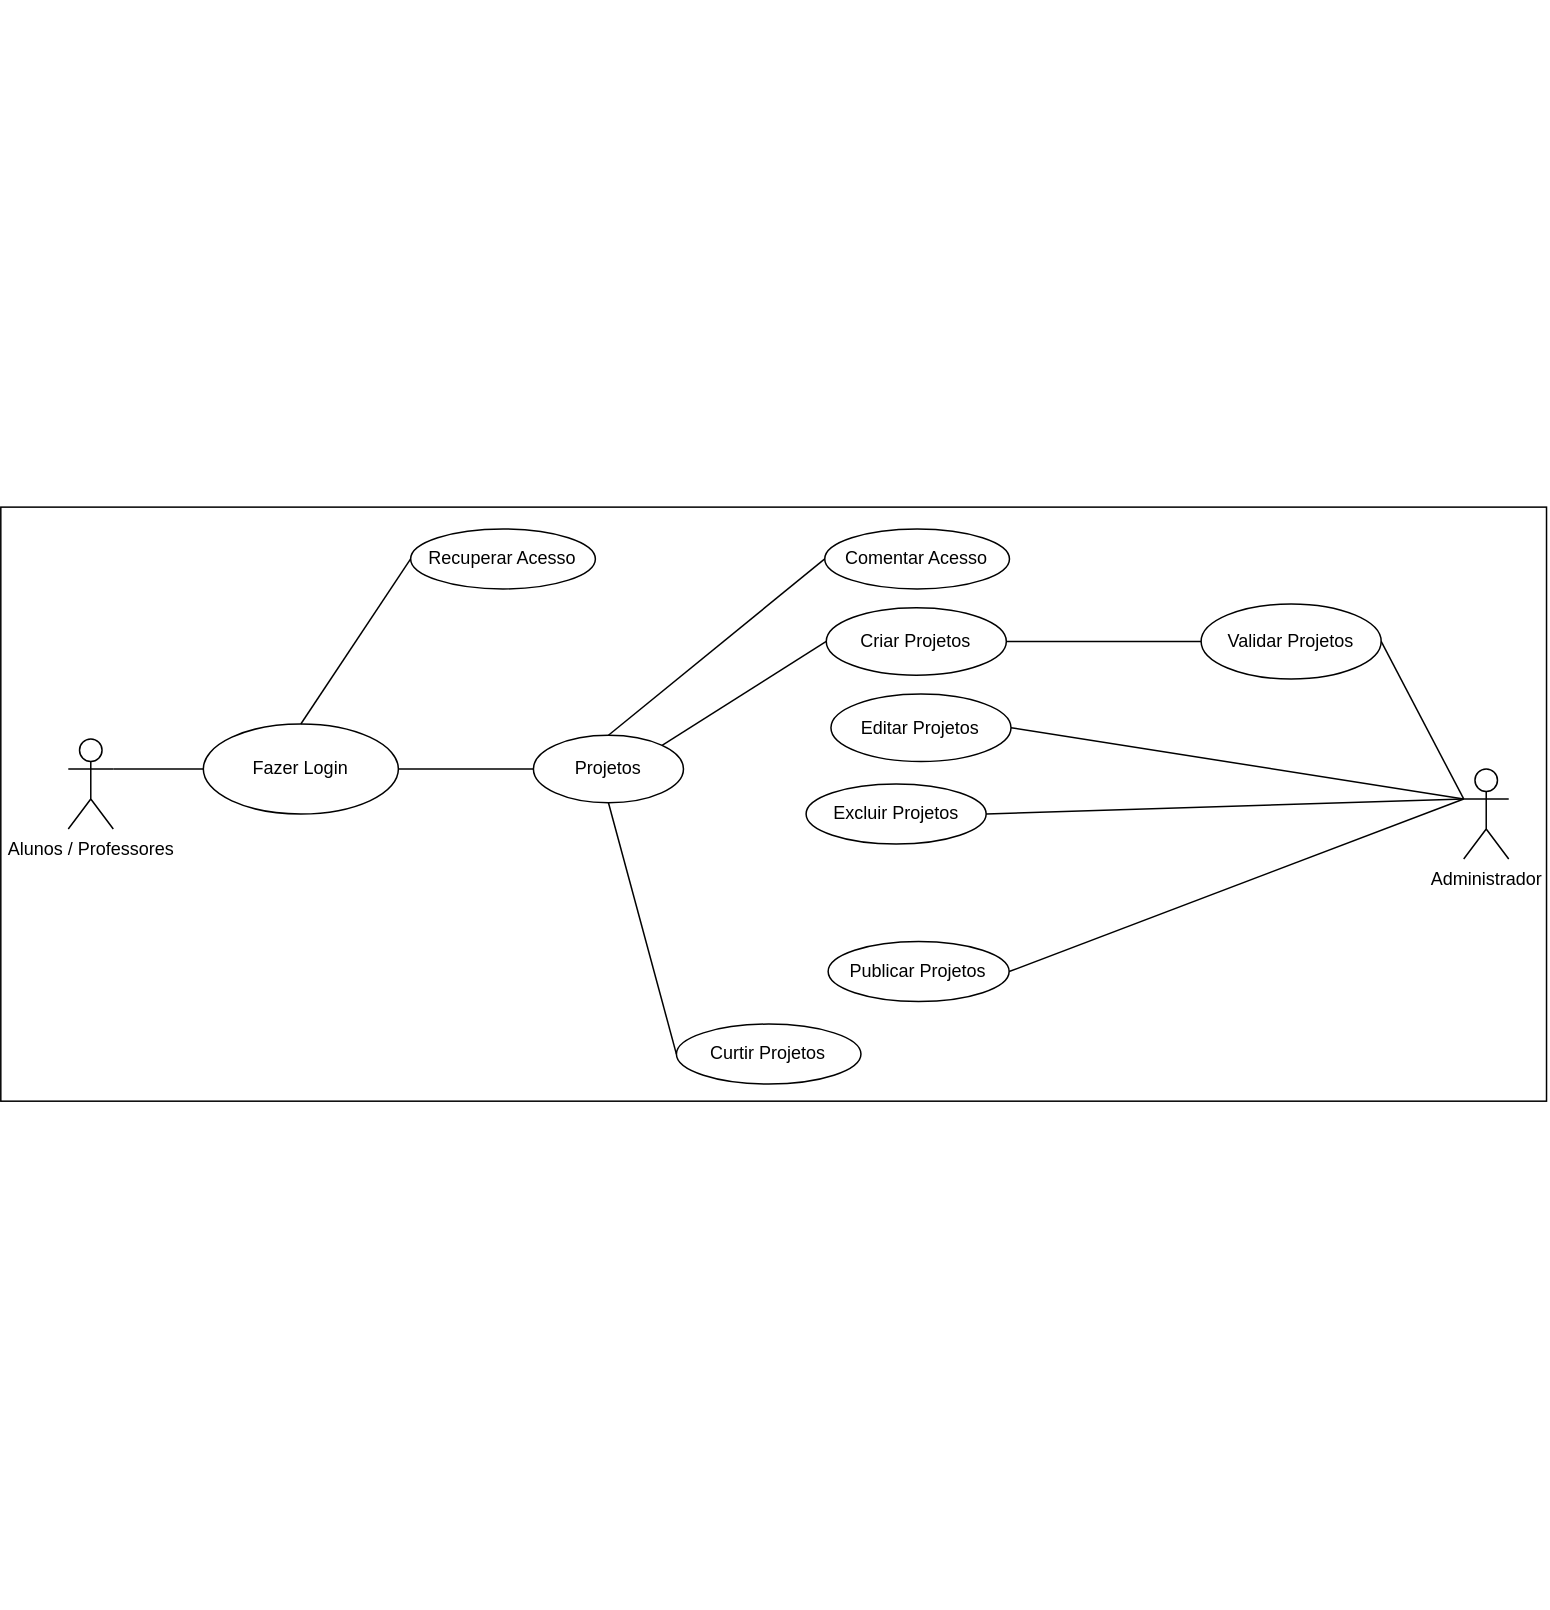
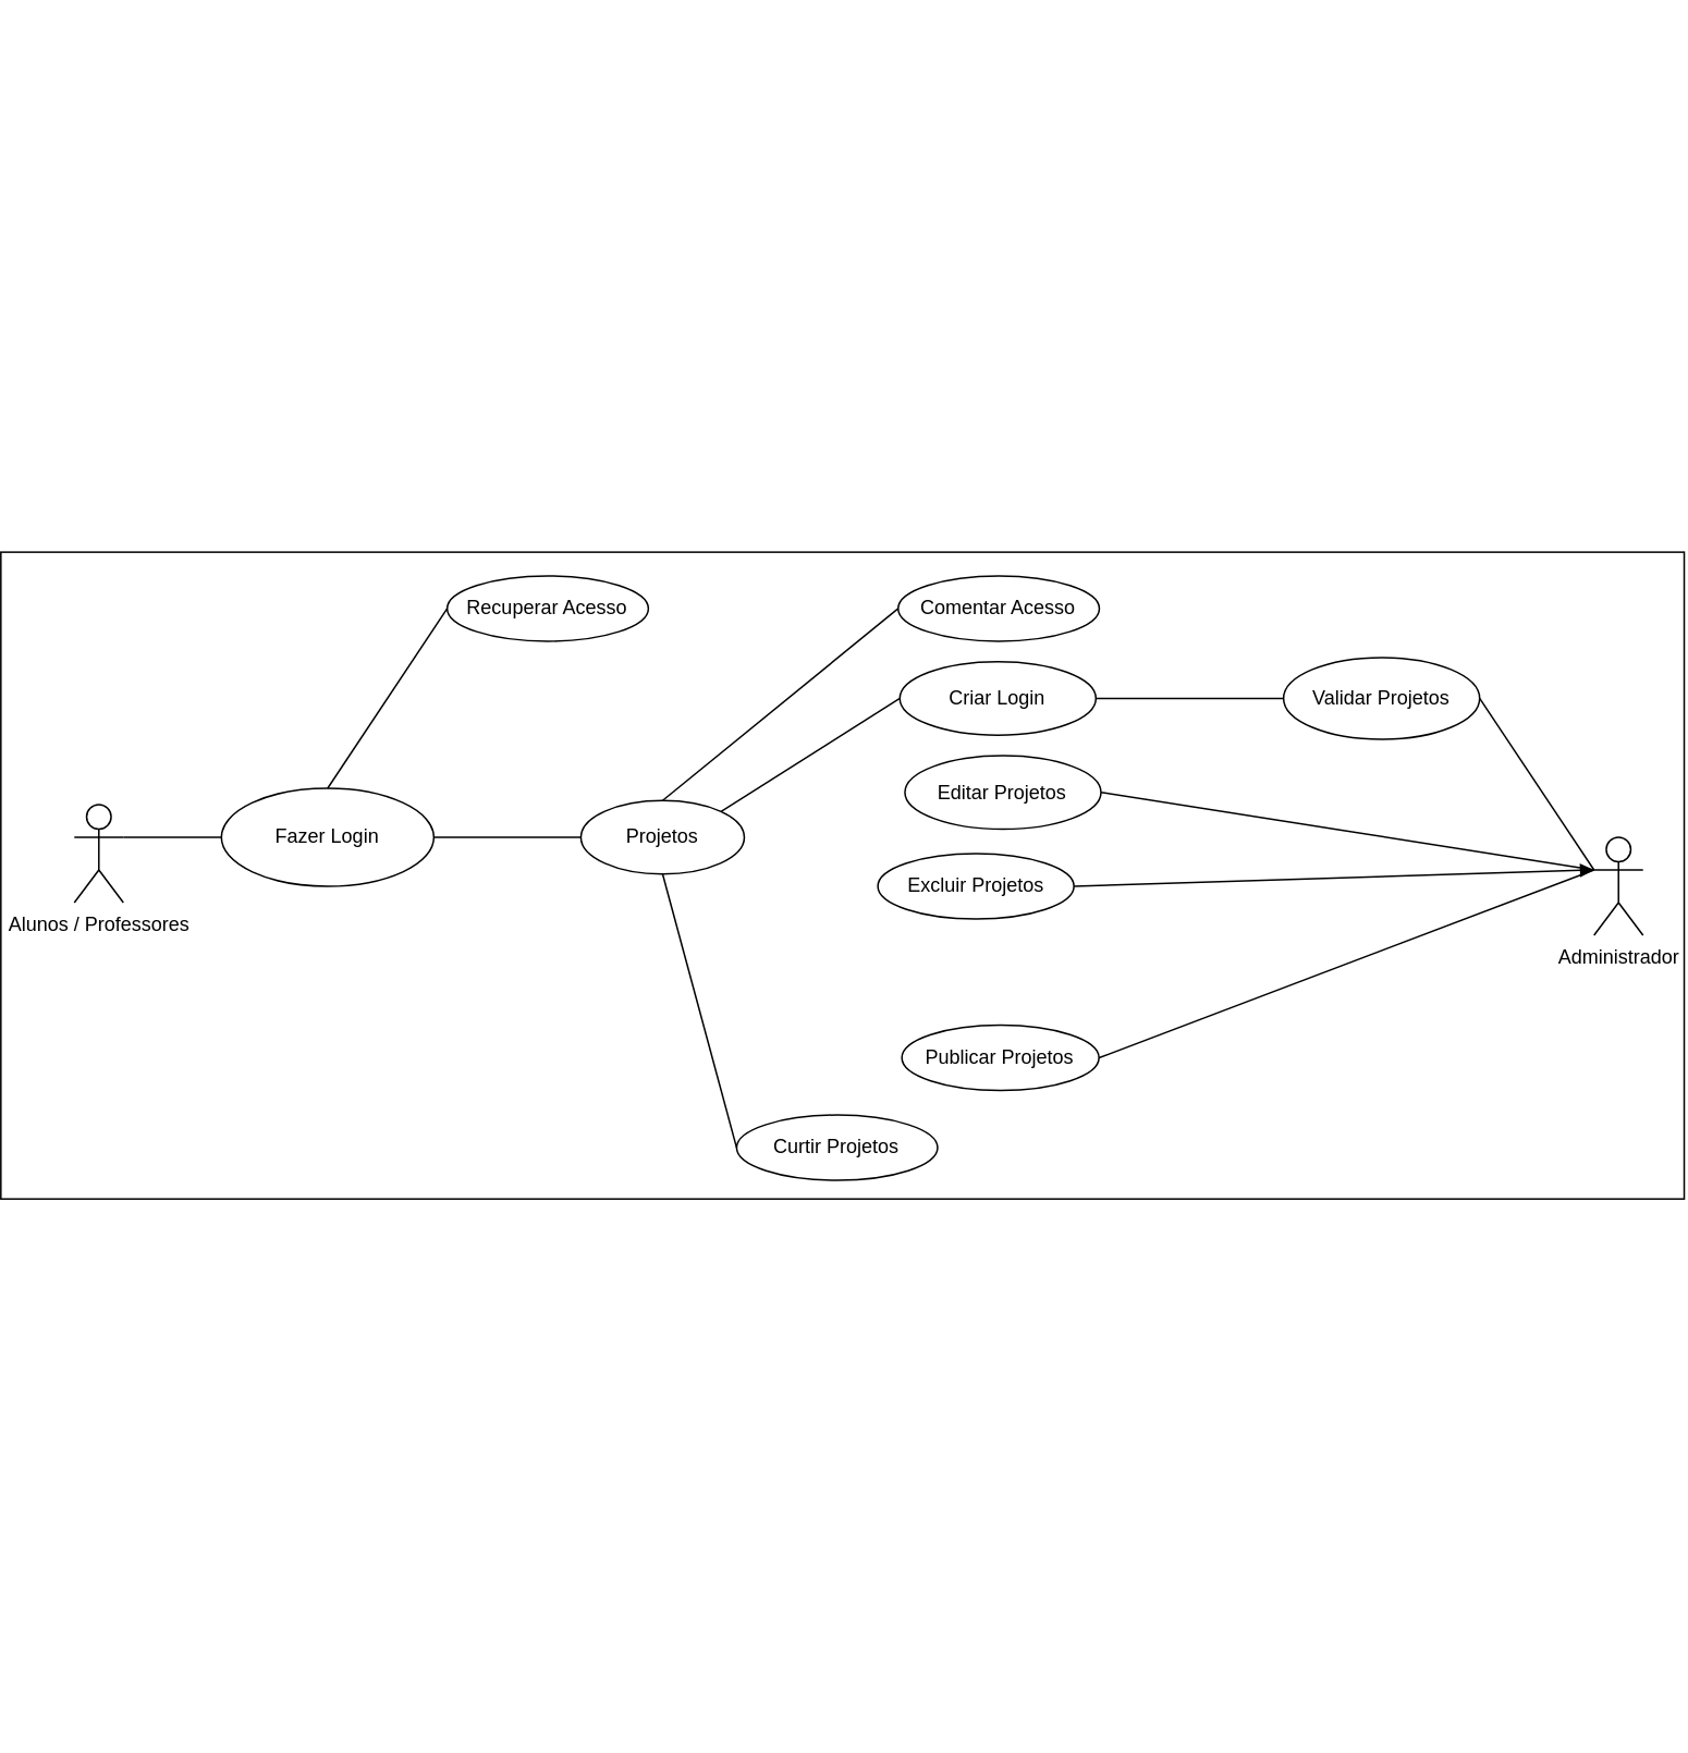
  <mxCell id="0" />
  <mxCell id="1" parent="0" />
  <mxCell id="2" value="" style="rounded=0;whiteSpace=wrap;html=1;rotation=90;" parent="1" vertex="1"><mxGeometry x="292.15" y="20.36" width="395.91" height="1030.16" as="geometry" /></mxCell>
  <mxCell id="3" value="Alunos / Professores" style="shape=umlActor;verticalLabelPosition=bottom;verticalAlign=top;html=1;outlineConnect=0;" parent="1" vertex="1"><mxGeometry x="20" y="492" width="30" height="60" as="geometry" /></mxCell>
  <mxCell id="4" value="Excluir Projetos" style="ellipse;whiteSpace=wrap;html=1;" parent="1" vertex="1"><mxGeometry x="511.73" y="522" width="120" height="40" as="geometry" /></mxCell>
  <mxCell id="5" value="Editar Projetos" style="ellipse;whiteSpace=wrap;html=1;" parent="1" vertex="1"><mxGeometry x="528.29" y="462" width="120" height="45" as="geometry" /></mxCell>
- <mxCell id="6" value="Criar Projetos" style="ellipse;whiteSpace=wrap;html=1;" parent="1" vertex="1"><mxGeometry x="525.17" y="404.5" width="120" height="45" as="geometry" /></mxCell>
+ <mxCell id="6" value="Criar Login" style="ellipse;whiteSpace=wrap;html=1;" parent="1" vertex="1"><mxGeometry x="525.17" y="404.5" width="120" height="45" as="geometry" /></mxCell>
  <mxCell id="7" value="Publicar Projetos" style="ellipse;whiteSpace=wrap;html=1;" parent="1" vertex="1"><mxGeometry x="526.42" y="627" width="120.62" height="40" as="geometry" /></mxCell>
  <mxCell id="8" value="" style="endArrow=none;html=1;exitX=1;exitY=0.333;exitDx=0;exitDy=0;exitPerimeter=0;entryX=0;entryY=0.5;entryDx=0;entryDy=0;" parent="1" source="3" target="9" edge="1"><mxGeometry width="50" height="50" relative="1" as="geometry"><mxPoint x="150" y="442" as="sourcePoint" /><mxPoint x="200" y="392" as="targetPoint" /></mxGeometry></mxCell>
  <mxCell id="9" value="Fazer Login" style="ellipse;whiteSpace=wrap;html=1;" parent="1" vertex="1"><mxGeometry x="110" y="482" width="130" height="60" as="geometry" /></mxCell>
  <mxCell id="10" value="Recuperar Acesso" style="ellipse;whiteSpace=wrap;html=1;" parent="1" vertex="1"><mxGeometry x="248.17" y="352" width="123.12" height="40" as="geometry" /></mxCell>
  <mxCell id="11" value="Administrador" style="shape=umlActor;verticalLabelPosition=bottom;verticalAlign=top;html=1;outlineConnect=0;" parent="1" vertex="1"><mxGeometry x="950" y="512" width="30" height="60" as="geometry" /></mxCell>
- <mxCell id="12" value="Validar Projetos" style="ellipse;whiteSpace=wrap;html=1;" parent="1" vertex="1"><mxGeometry x="775" y="402" width="120" height="50" as="geometry" /></mxCell>
+ <mxCell id="12" value="Validar Projetos" style="ellipse;whiteSpace=wrap;html=1;" parent="1" vertex="1"><mxGeometry x="760" y="402" width="120" height="50" as="geometry" /></mxCell>
  <mxCell id="13" value="" style="endArrow=none;html=1;exitX=1;exitY=0.5;exitDx=0;exitDy=0;entryX=0;entryY=0.333;entryDx=0;entryDy=0;entryPerimeter=0;" parent="1" source="12" target="11" edge="1"><mxGeometry width="50" height="50" relative="1" as="geometry"><mxPoint x="390" y="572" as="sourcePoint" /><mxPoint x="440" y="522" as="targetPoint" /></mxGeometry></mxCell>
- <mxCell id="14" value="" style="endArrow=none;html=1;exitX=1;exitY=0.5;exitDx=0;exitDy=0;entryX=0;entryY=0.333;entryDx=0;entryDy=0;entryPerimeter=0;" parent="1" source="4" target="11" edge="1"><mxGeometry width="50" height="50" relative="1" as="geometry"><mxPoint x="390" y="572" as="sourcePoint" /><mxPoint x="440" y="522" as="targetPoint" /></mxGeometry></mxCell>
+ <mxCell id="14" value="" style="endArrow=block;html=1;exitX=1;exitY=0.5;exitDx=0;exitDy=0;entryX=0;entryY=0.333;entryDx=0;entryDy=0;entryPerimeter=0;" parent="1" source="4" target="11" edge="1"><mxGeometry width="50" height="50" relative="1" as="geometry"><mxPoint x="390" y="572" as="sourcePoint" /><mxPoint x="440" y="522" as="targetPoint" /></mxGeometry></mxCell>
  <mxCell id="15" value="" style="endArrow=none;html=1;entryX=0;entryY=0.333;entryDx=0;entryDy=0;entryPerimeter=0;exitX=1;exitY=0.5;exitDx=0;exitDy=0;" parent="1" source="7" target="11" edge="1"><mxGeometry width="50" height="50" relative="1" as="geometry"><mxPoint x="390" y="572" as="sourcePoint" /><mxPoint x="440" y="522" as="targetPoint" /></mxGeometry></mxCell>
  <mxCell id="16" value="" style="endArrow=none;html=1;entryX=0;entryY=0.333;entryDx=0;entryDy=0;entryPerimeter=0;exitX=1;exitY=0.5;exitDx=0;exitDy=0;" parent="1" source="5" target="11" edge="1"><mxGeometry width="50" height="50" relative="1" as="geometry"><mxPoint x="360" y="522" as="sourcePoint" /><mxPoint x="410" y="472" as="targetPoint" /></mxGeometry></mxCell>
  <mxCell id="17" value="Comentar Acesso" style="ellipse;whiteSpace=wrap;html=1;" parent="1" vertex="1"><mxGeometry x="524.15" y="352" width="123.12" height="40" as="geometry" /></mxCell>
  <mxCell id="18" value="Curtir Projetos" style="ellipse;whiteSpace=wrap;html=1;" parent="1" vertex="1"><mxGeometry x="425.29" y="682" width="123" height="40" as="geometry" /></mxCell>
  <mxCell id="19" value="Projetos" style="ellipse;whiteSpace=wrap;html=1;" vertex="1" parent="1"><mxGeometry x="330" y="489.5" width="100" height="45" as="geometry" /></mxCell>
  <mxCell id="20" value="" style="endArrow=none;html=1;exitX=1;exitY=0;exitDx=0;exitDy=0;entryX=0;entryY=0.5;entryDx=0;entryDy=0;" edge="1" parent="1" source="19" target="6"><mxGeometry width="50" height="50" relative="1" as="geometry"><mxPoint x="460" y="572" as="sourcePoint" /><mxPoint x="510" y="522" as="targetPoint" /></mxGeometry></mxCell>
  <mxCell id="21" value="" style="endArrow=none;html=1;exitX=1;exitY=0.5;exitDx=0;exitDy=0;entryX=0;entryY=0.5;entryDx=0;entryDy=0;" edge="1" parent="1" source="9" target="19"><mxGeometry width="50" height="50" relative="1" as="geometry"><mxPoint x="425.75" y="506.27" as="sourcePoint" /><mxPoint x="535.17" y="437" as="targetPoint" /></mxGeometry></mxCell>
  <mxCell id="22" value="" style="endArrow=none;html=1;exitX=0.5;exitY=0;exitDx=0;exitDy=0;entryX=0;entryY=0.5;entryDx=0;entryDy=0;" edge="1" parent="1" source="9" target="10"><mxGeometry width="50" height="50" relative="1" as="geometry"><mxPoint x="435.75" y="516.27" as="sourcePoint" /><mxPoint x="545.17" y="447" as="targetPoint" /></mxGeometry></mxCell>
  <mxCell id="23" value="" style="endArrow=none;html=1;exitX=0.5;exitY=0;exitDx=0;exitDy=0;entryX=0;entryY=0.5;entryDx=0;entryDy=0;" edge="1" parent="1" source="19" target="17"><mxGeometry width="50" height="50" relative="1" as="geometry"><mxPoint x="445.75" y="526.27" as="sourcePoint" /><mxPoint x="555.17" y="457" as="targetPoint" /></mxGeometry></mxCell>
  <mxCell id="24" value="" style="endArrow=none;html=1;exitX=0.5;exitY=1;exitDx=0;exitDy=0;entryX=0;entryY=0.5;entryDx=0;entryDy=0;" edge="1" parent="1" source="19" target="18"><mxGeometry width="50" height="50" relative="1" as="geometry"><mxPoint x="455.75" y="536.27" as="sourcePoint" /><mxPoint x="565.17" y="467" as="targetPoint" /></mxGeometry></mxCell>
  <mxCell id="25" value="" style="endArrow=none;html=1;exitX=1;exitY=0.5;exitDx=0;exitDy=0;entryX=0;entryY=0.5;entryDx=0;entryDy=0;" edge="1" parent="1" source="6" target="12"><mxGeometry width="50" height="50" relative="1" as="geometry"><mxPoint x="475.75" y="556.27" as="sourcePoint" /><mxPoint x="585.17" y="487" as="targetPoint" /></mxGeometry></mxCell>
